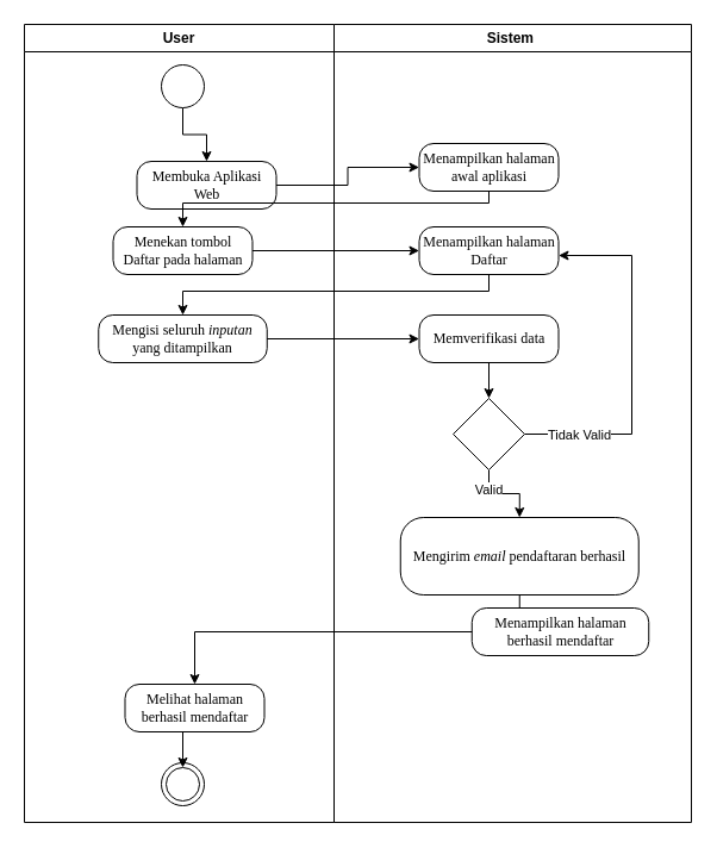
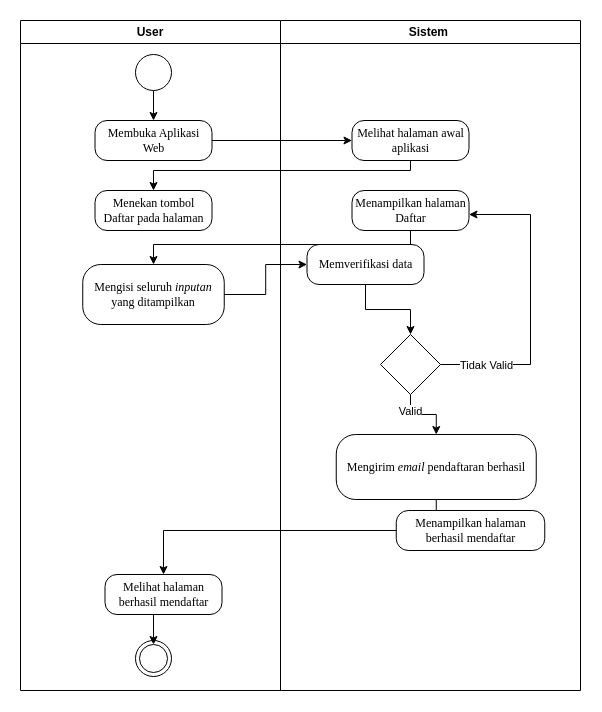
  <mxCell id="0" />
  <mxCell id="1" parent="0" />
  <mxCell id="2" value="User" style="swimlane;whiteSpace=wrap;html=1;" parent="1" vertex="1"><mxGeometry x="20" y="20" width="260" height="670" as="geometry" /></mxCell>
  <mxCell id="3" style="edgeStyle=orthogonalEdgeStyle;rounded=0;orthogonalLoop=1;jettySize=auto;html=1;exitX=0.5;exitY=1;exitDx=0;exitDy=0;entryX=0.5;entryY=0;entryDx=0;entryDy=0;" parent="2" source="4" target="5" edge="1"><mxGeometry relative="1" as="geometry" /></mxCell>
  <mxCell id="4" value="" style="ellipse;html=1;" parent="2" vertex="1"><mxGeometry x="115" y="34" width="36" height="36" as="geometry" /></mxCell>
- <mxCell id="5" value="&lt;font style=&quot;font-size: 12px;&quot; face=&quot;Times New Roman&quot;&gt;Membuka Aplikasi Web&lt;/font&gt;" style="rounded=1;whiteSpace=wrap;html=1;arcSize=30;" parent="2" vertex="1"><mxGeometry x="94.5" y="115" width="117" height="40" as="geometry" /></mxCell>
+ <mxCell id="5" value="&lt;font style=&quot;font-size: 12px;&quot; face=&quot;Times New Roman&quot;&gt;Membuka Aplikasi Web&lt;/font&gt;" style="rounded=1;whiteSpace=wrap;html=1;arcSize=30;" parent="2" vertex="1"><mxGeometry x="74.5" y="100" width="117" height="40" as="geometry" /></mxCell>
  <mxCell id="6" value="&lt;font style=&quot;font-size: 12px;&quot; face=&quot;Times New Roman&quot;&gt;Menekan tombol Daftar&amp;nbsp;pada halaman&lt;/font&gt;" style="rounded=1;whiteSpace=wrap;html=1;arcSize=30;" parent="2" vertex="1"><mxGeometry x="74.5" y="170" width="117" height="40" as="geometry" /></mxCell>
- <mxCell id="7" value="&lt;font face=&quot;Times New Roman&quot;&gt;Mengisi seluruh &lt;i&gt;inputan &lt;/i&gt;yang ditampilkan&lt;/font&gt;" style="rounded=1;whiteSpace=wrap;html=1;arcSize=30;" parent="2" vertex="1"><mxGeometry x="62.25" y="244" width="141.5" height="40" as="geometry" /></mxCell>
+ <mxCell id="7" value="&lt;font face=&quot;Times New Roman&quot;&gt;Mengisi seluruh &lt;i&gt;inputan &lt;/i&gt;yang ditampilkan&lt;/font&gt;" style="rounded=1;whiteSpace=wrap;html=1;arcSize=30;" parent="2" vertex="1"><mxGeometry x="62.25" y="244" width="141.5" height="60" as="geometry" /></mxCell>
  <mxCell id="8" value="Sistem&amp;nbsp;" style="swimlane;whiteSpace=wrap;html=1;" parent="1" vertex="1"><mxGeometry x="280" y="20" width="300" height="670" as="geometry" /></mxCell>
- <mxCell id="9" value="&lt;font style=&quot;font-size: 12px;&quot; face=&quot;Times New Roman&quot;&gt;Menampilkan halaman awal aplikasi&lt;/font&gt;" style="rounded=1;whiteSpace=wrap;html=1;arcSize=30;" parent="8" vertex="1"><mxGeometry x="71.5" y="100" width="117" height="40" as="geometry" /></mxCell>
+ <mxCell id="9" value="&lt;font style=&quot;font-size: 12px;&quot; face=&quot;Times New Roman&quot;&gt;Melihat halaman awal aplikasi&lt;/font&gt;" style="rounded=1;whiteSpace=wrap;html=1;arcSize=30;" parent="8" vertex="1"><mxGeometry x="71.5" y="100" width="117" height="40" as="geometry" /></mxCell>
  <mxCell id="10" value="&lt;font face=&quot;Times New Roman&quot;&gt;Menampilkan halaman Daftar&lt;/font&gt;" style="rounded=1;whiteSpace=wrap;html=1;arcSize=30;" parent="8" vertex="1"><mxGeometry x="71.5" y="170" width="117" height="40" as="geometry" /></mxCell>
  <mxCell id="11" style="edgeStyle=orthogonalEdgeStyle;rounded=0;orthogonalLoop=1;jettySize=auto;html=1;exitX=0.5;exitY=1;exitDx=0;exitDy=0;" parent="8" source="12" target="13" edge="1"><mxGeometry relative="1" as="geometry" /></mxCell>
  <mxCell id="12" value="&lt;font face=&quot;Times New Roman&quot;&gt;Mengirim &lt;i&gt;email&lt;/i&gt;&amp;nbsp;pendaftaran berhasil&lt;/font&gt;" style="rounded=1;whiteSpace=wrap;html=1;arcSize=30;" parent="8" vertex="1"><mxGeometry x="55.75" y="414" width="200" height="65" as="geometry" /></mxCell>
  <mxCell id="13" value="&lt;font face=&quot;Times New Roman&quot;&gt;Menampilkan halaman berhasil mendaftar&lt;/font&gt;" style="rounded=1;whiteSpace=wrap;html=1;arcSize=30;" parent="8" vertex="1"><mxGeometry x="115.75" y="490" width="148.5" height="40" as="geometry" /></mxCell>
  <mxCell id="14" style="edgeStyle=orthogonalEdgeStyle;rounded=0;orthogonalLoop=1;jettySize=auto;html=1;exitX=1;exitY=0.5;exitDx=0;exitDy=0;" parent="1" source="7" target="16" edge="1"><mxGeometry relative="1" as="geometry" /></mxCell>
  <mxCell id="15" style="edgeStyle=orthogonalEdgeStyle;rounded=0;orthogonalLoop=1;jettySize=auto;html=1;exitX=0.5;exitY=1;exitDx=0;exitDy=0;entryX=0.5;entryY=0;entryDx=0;entryDy=0;" parent="1" source="16" target="21" edge="1"><mxGeometry relative="1" as="geometry" /></mxCell>
- <mxCell id="16" value="&lt;font face=&quot;Times New Roman&quot;&gt;Memverifikasi data&lt;/font&gt;" style="rounded=1;whiteSpace=wrap;html=1;arcSize=30;" parent="1" vertex="1"><mxGeometry x="351.5" y="264" width="117" height="40" as="geometry" /></mxCell>
+ <mxCell id="16" value="&lt;font face=&quot;Times New Roman&quot;&gt;Memverifikasi data&lt;/font&gt;" style="rounded=1;whiteSpace=wrap;html=1;arcSize=30;" parent="1" vertex="1"><mxGeometry x="306.5" y="244" width="117" height="40" as="geometry" /></mxCell>
  <mxCell id="17" style="edgeStyle=orthogonalEdgeStyle;rounded=0;orthogonalLoop=1;jettySize=auto;html=1;exitX=1;exitY=0.5;exitDx=0;exitDy=0;entryX=1;entryY=0.5;entryDx=0;entryDy=0;" parent="1" source="21" edge="1"><mxGeometry relative="1" as="geometry"><mxPoint x="468.5" y="214" as="targetPoint" /><Array as="points"><mxPoint x="530" y="364" /><mxPoint x="530" y="214" /></Array></mxGeometry></mxCell>
  <mxCell id="18" value="Tidak Valid" style="edgeLabel;html=1;align=center;verticalAlign=middle;resizable=0;points=[];" parent="17" vertex="1" connectable="0"><mxGeometry x="-0.758" y="-1" relative="1" as="geometry"><mxPoint x="9" y="-1" as="offset" /></mxGeometry></mxCell>
  <mxCell id="19" style="edgeStyle=orthogonalEdgeStyle;rounded=0;orthogonalLoop=1;jettySize=auto;html=1;exitX=0.5;exitY=1;exitDx=0;exitDy=0;entryX=0.5;entryY=0;entryDx=0;entryDy=0;" parent="1" source="21" target="12" edge="1"><mxGeometry relative="1" as="geometry" /></mxCell>
  <mxCell id="20" value="Valid&lt;br&gt;" style="edgeLabel;html=1;align=center;verticalAlign=middle;resizable=0;points=[];" parent="19" vertex="1" connectable="0"><mxGeometry x="-0.5" y="-1" relative="1" as="geometry"><mxPoint as="offset" /></mxGeometry></mxCell>
  <mxCell id="21" value="" style="rhombus;whiteSpace=wrap;html=1;" parent="1" vertex="1"><mxGeometry x="380" y="334" width="60" height="60" as="geometry" /></mxCell>
  <mxCell id="22" style="edgeStyle=orthogonalEdgeStyle;rounded=0;orthogonalLoop=1;jettySize=auto;html=1;exitX=0.5;exitY=1;exitDx=0;exitDy=0;" parent="1" source="23" edge="1"><mxGeometry relative="1" as="geometry"><mxPoint x="153" y="644" as="targetPoint" /></mxGeometry></mxCell>
  <mxCell id="23" value="&lt;font face=&quot;Times New Roman&quot;&gt;Melihat halaman berhasil mendaftar&lt;/font&gt;" style="rounded=1;whiteSpace=wrap;html=1;arcSize=30;" parent="1" vertex="1"><mxGeometry x="104.5" y="574" width="117" height="40" as="geometry" /></mxCell>
  <mxCell id="24" value="" style="ellipse;html=1;shape=endState;" parent="1" vertex="1"><mxGeometry x="135" y="640" width="36" height="36" as="geometry" /></mxCell>
  <mxCell id="25" style="edgeStyle=orthogonalEdgeStyle;rounded=0;orthogonalLoop=1;jettySize=auto;html=1;exitX=1;exitY=0.5;exitDx=0;exitDy=0;" parent="1" source="5" target="9" edge="1"><mxGeometry relative="1" as="geometry" /></mxCell>
  <mxCell id="26" style="edgeStyle=orthogonalEdgeStyle;rounded=0;orthogonalLoop=1;jettySize=auto;html=1;exitX=0.5;exitY=1;exitDx=0;exitDy=0;entryX=0.5;entryY=0;entryDx=0;entryDy=0;" parent="1" source="9" target="6" edge="1"><mxGeometry relative="1" as="geometry"><Array as="points"><mxPoint x="410" y="170" /><mxPoint x="153" y="170" /></Array></mxGeometry></mxCell>
- <mxCell id="27" style="edgeStyle=orthogonalEdgeStyle;rounded=0;orthogonalLoop=1;jettySize=auto;html=1;exitX=1;exitY=0.5;exitDx=0;exitDy=0;" parent="1" source="6" target="10" edge="1"><mxGeometry relative="1" as="geometry" /></mxCell>
  <mxCell id="28" style="edgeStyle=orthogonalEdgeStyle;rounded=0;orthogonalLoop=1;jettySize=auto;html=1;exitX=0.5;exitY=1;exitDx=0;exitDy=0;" parent="1" source="10" target="7" edge="1"><mxGeometry relative="1" as="geometry"><Array as="points"><mxPoint x="410" y="244" /><mxPoint x="153" y="244" /></Array></mxGeometry></mxCell>
  <mxCell id="29" style="edgeStyle=orthogonalEdgeStyle;rounded=0;orthogonalLoop=1;jettySize=auto;html=1;exitX=0;exitY=0.5;exitDx=0;exitDy=0;entryX=0.5;entryY=0;entryDx=0;entryDy=0;" parent="1" source="13" target="23" edge="1"><mxGeometry relative="1" as="geometry" /></mxCell>
